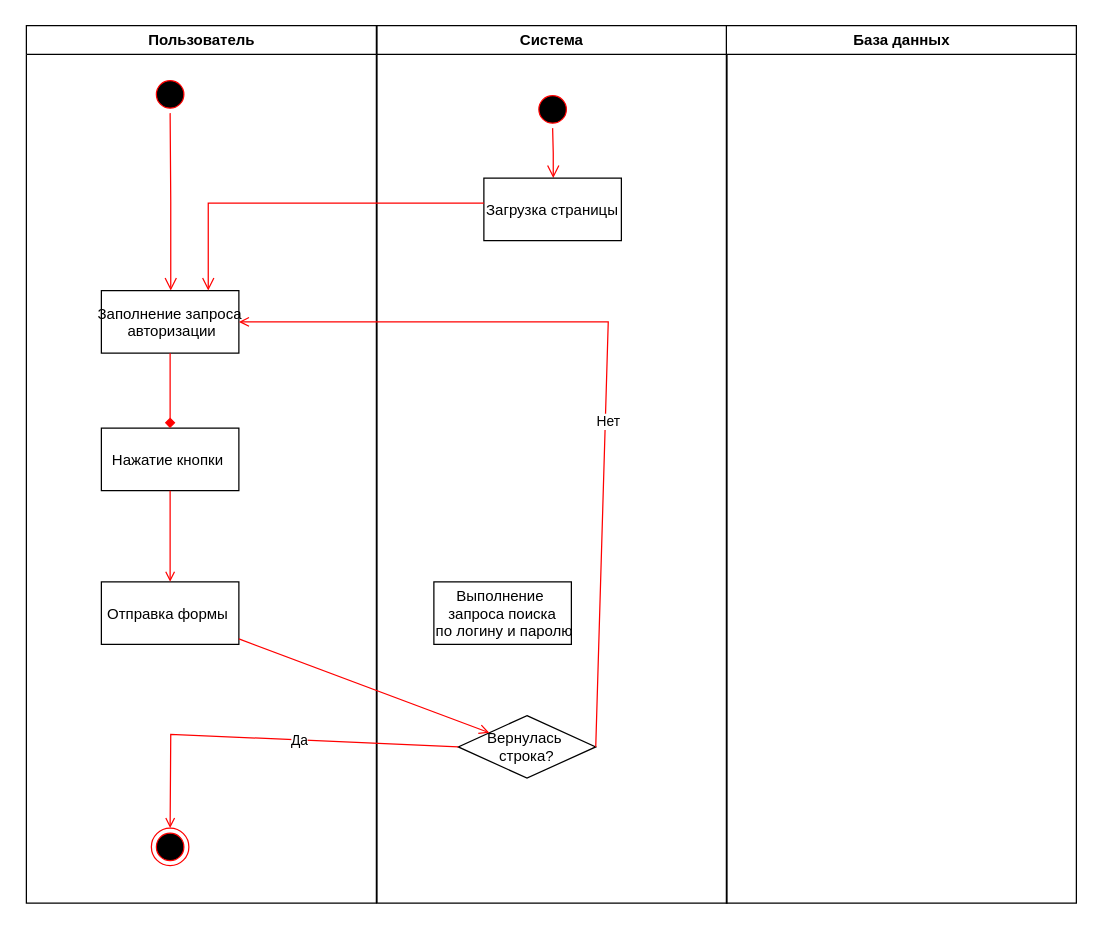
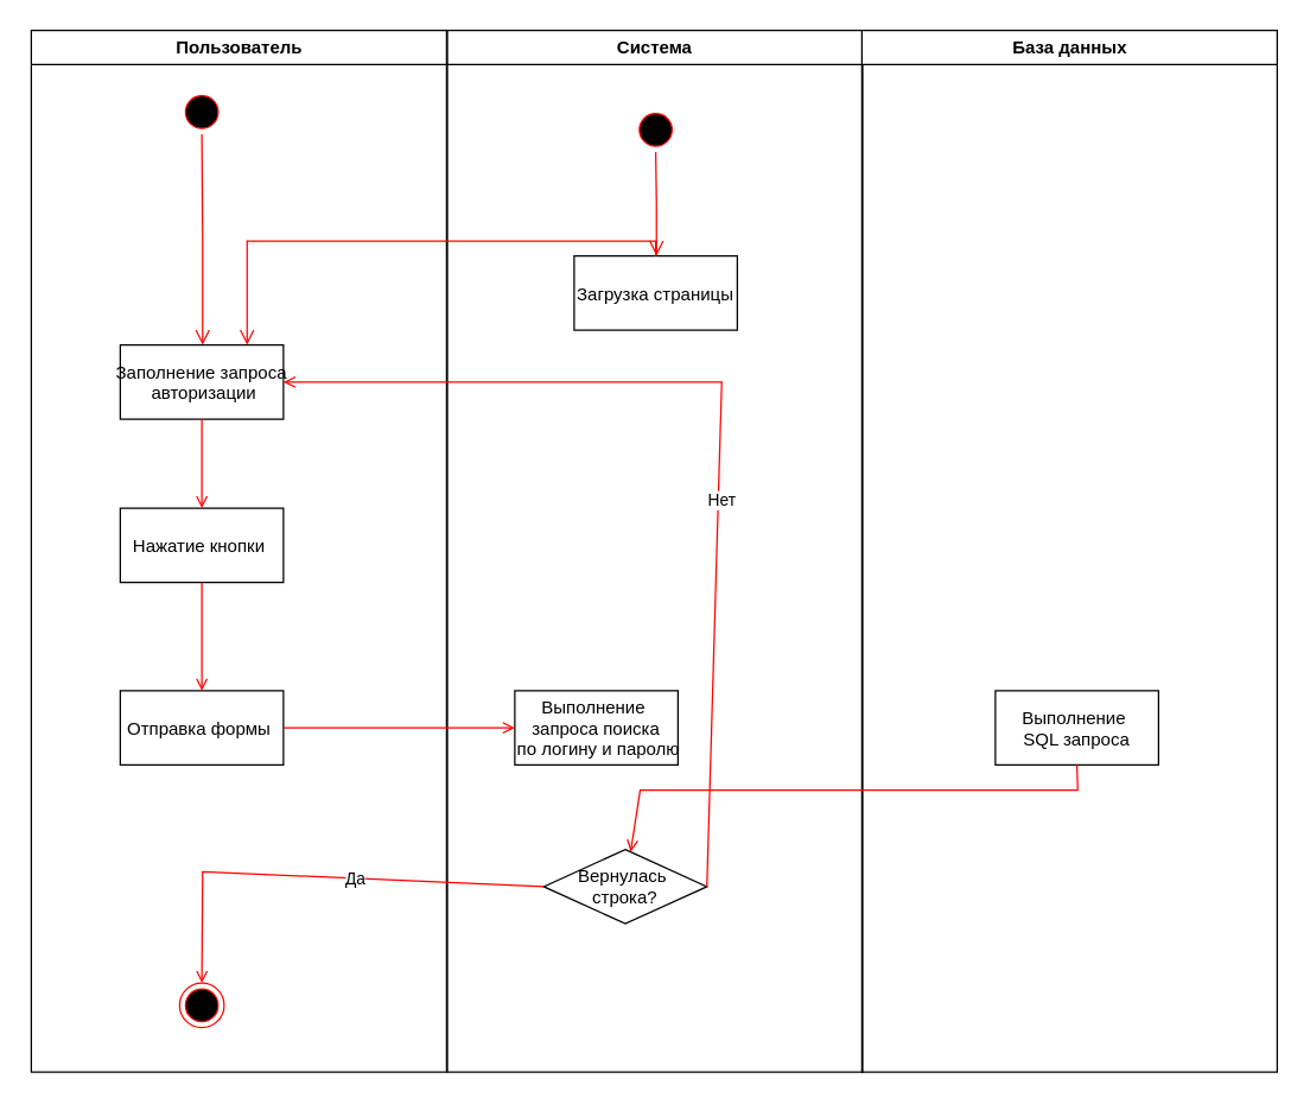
  <mxCell id="0" />
  <mxCell id="1" parent="0" />
  <mxCell id="2" value="Пользователь" style="swimlane;whiteSpace=wrap" parent="1" vertex="1"><mxGeometry x="20.5" y="20" width="280" height="702" as="geometry" /></mxCell>
  <mxCell id="3" value="" style="ellipse;shape=startState;fillColor=#000000;strokeColor=#ff0000;" parent="2" vertex="1"><mxGeometry x="100" y="40" width="30" height="30" as="geometry" /></mxCell>
  <mxCell id="4" value="" style="edgeStyle=elbowEdgeStyle;elbow=horizontal;verticalAlign=bottom;endArrow=open;endSize=8;strokeColor=#FF0000;endFill=1;rounded=0" parent="2" source="3" target="5" edge="1"><mxGeometry x="100" y="40" as="geometry"><mxPoint x="115" y="110" as="targetPoint" /></mxGeometry></mxCell>
  <mxCell id="5" value="Заполнение запроса&#10; авторизации" style="" parent="2" vertex="1"><mxGeometry x="60" y="212" width="110" height="50" as="geometry" /></mxCell>
  <mxCell id="6" value="Нажатие кнопки " style="" parent="2" vertex="1"><mxGeometry x="60" y="322" width="110" height="50" as="geometry" /></mxCell>
- <mxCell id="7" value="" style="endArrow=diamond;strokeColor=#FF0000;endFill=1;rounded=0;" parent="2" source="5" target="6" edge="1"><mxGeometry relative="1" as="geometry" /></mxCell>
+ <mxCell id="7" value="" style="endArrow=open;strokeColor=#FF0000;endFill=1;rounded=0" parent="2" source="5" target="6" edge="1"><mxGeometry relative="1" as="geometry" /></mxCell>
  <mxCell id="8" value="Отправка формы " style="" parent="2" vertex="1"><mxGeometry x="60" y="445" width="110" height="50" as="geometry" /></mxCell>
  <mxCell id="9" value="" style="endArrow=open;strokeColor=#FF0000;endFill=1;rounded=0" parent="2" source="6" target="8" edge="1"><mxGeometry relative="1" as="geometry" /></mxCell>
  <mxCell id="10" value="" style="ellipse;shape=endState;fillColor=#000000;strokeColor=#ff0000" parent="2" vertex="1"><mxGeometry x="100" y="642" width="30" height="30" as="geometry" /></mxCell>
  <mxCell id="11" value="Система" style="swimlane;whiteSpace=wrap" parent="1" vertex="1"><mxGeometry x="301" y="20" width="280" height="702" as="geometry" /></mxCell>
  <mxCell id="12" value="" style="ellipse;shape=startState;fillColor=#000000;strokeColor=#ff0000;" parent="11" vertex="1"><mxGeometry x="125.5" y="52" width="30" height="30" as="geometry" /></mxCell>
  <mxCell id="13" value="" style="edgeStyle=elbowEdgeStyle;elbow=horizontal;verticalAlign=bottom;endArrow=open;endSize=8;strokeColor=#FF0000;endFill=1;rounded=0" parent="11" source="12" target="14" edge="1"><mxGeometry x="40" y="20" as="geometry"><mxPoint x="120.5" y="102" as="targetPoint" /></mxGeometry></mxCell>
- <mxCell id="14" value="Загрузка страницы" style="" parent="11" vertex="1"><mxGeometry x="85.5" y="122" width="110" height="50" as="geometry" /></mxCell>
+ <mxCell id="14" value="Загрузка страницы" style="" parent="11" vertex="1"><mxGeometry x="85.5" y="152" width="110" height="50" as="geometry" /></mxCell>
  <mxCell id="15" value="Выполнение &#10;запроса поиска&#10; по логину и паролю" style="" parent="11" vertex="1"><mxGeometry x="45.5" y="445" width="110" height="50" as="geometry" /></mxCell>
  <mxCell id="16" value="Вернулась&amp;nbsp;&lt;div&gt;строка?&lt;/div&gt;" style="shape=rhombus;perimeter=rhombusPerimeter;whiteSpace=wrap;html=1;" vertex="1" parent="11"><mxGeometry x="65" y="552" width="110" height="50" as="geometry" /></mxCell>
  <mxCell id="17" value="База данных" style="swimlane;whiteSpace=wrap" parent="1" vertex="1"><mxGeometry x="580.5" y="20" width="280" height="702" as="geometry" /></mxCell>
- <mxCell id="19" value="" style="endArrow=open;strokeColor=#FF0000;endFill=1;rounded=0;" parent="1" source="8" target="16" edge="1"><mxGeometry relative="1" as="geometry" /></mxCell>
+ <mxCell id="18" value="Выполнение &#10;SQL запроса" style="" parent="17" vertex="1"><mxGeometry x="90" y="445" width="110" height="50" as="geometry" /></mxCell>
+ <mxCell id="19" value="" style="endArrow=open;strokeColor=#FF0000;endFill=1;rounded=0" parent="1" source="8" target="15" edge="1"><mxGeometry relative="1" as="geometry" /></mxCell>
  <mxCell id="20" value="" style="edgeStyle=elbowEdgeStyle;elbow=horizontal;verticalAlign=bottom;endArrow=open;endSize=8;strokeColor=#FF0000;endFill=1;rounded=0;" edge="1" parent="1" source="14" target="5"><mxGeometry x="100" y="40" as="geometry"><mxPoint x="146.5" y="242" as="targetPoint" /><mxPoint x="145.5" y="100" as="sourcePoint" /><Array as="points"><mxPoint x="166" y="162" /></Array></mxGeometry></mxCell>
+ <mxCell id="21" value="" style="edgeStyle=none;strokeColor=#FF0000;endArrow=open;endFill=1;rounded=0;exitX=0.5;exitY=1;exitDx=0;exitDy=0;" edge="1" parent="1" source="18" target="16"><mxGeometry width="100" height="100" relative="1" as="geometry"><mxPoint x="560.5" y="499.5" as="sourcePoint" /><mxPoint x="680.5" y="500" as="targetPoint" /><Array as="points"><mxPoint x="726" y="532" /><mxPoint x="431" y="532" /></Array></mxGeometry></mxCell>
  <mxCell id="22" value="" style="edgeStyle=none;strokeColor=#FF0000;endArrow=open;endFill=1;rounded=0;exitX=0;exitY=0.5;exitDx=0;exitDy=0;entryX=0.5;entryY=0;entryDx=0;entryDy=0;" edge="1" parent="1" source="16" target="10"><mxGeometry width="100" height="100" relative="1" as="geometry"><mxPoint x="736" y="525" as="sourcePoint" /><mxPoint x="477" y="588" as="targetPoint" /><Array as="points"><mxPoint x="136" y="587" /></Array></mxGeometry></mxCell>
  <mxCell id="23" value="Да" style="edgeLabel;html=1;align=center;verticalAlign=middle;resizable=0;points=[];" vertex="1" connectable="0" parent="22"><mxGeometry x="-0.164" relative="1" as="geometry"><mxPoint as="offset" /></mxGeometry></mxCell>
  <mxCell id="24" value="" style="edgeStyle=none;strokeColor=#FF0000;endArrow=open;endFill=1;rounded=0;exitX=1;exitY=0.5;exitDx=0;exitDy=0;entryX=1;entryY=0.5;entryDx=0;entryDy=0;" edge="1" parent="1" source="16" target="5"><mxGeometry width="100" height="100" relative="1" as="geometry"><mxPoint x="386" y="597" as="sourcePoint" /><mxPoint x="216" y="322" as="targetPoint" /><Array as="points"><mxPoint x="486" y="257" /></Array></mxGeometry></mxCell>
  <mxCell id="25" value="Нет" style="edgeLabel;html=1;align=center;verticalAlign=middle;resizable=0;points=[];" vertex="1" connectable="0" parent="24"><mxGeometry x="-0.18" y="-2" relative="1" as="geometry"><mxPoint as="offset" /></mxGeometry></mxCell>
